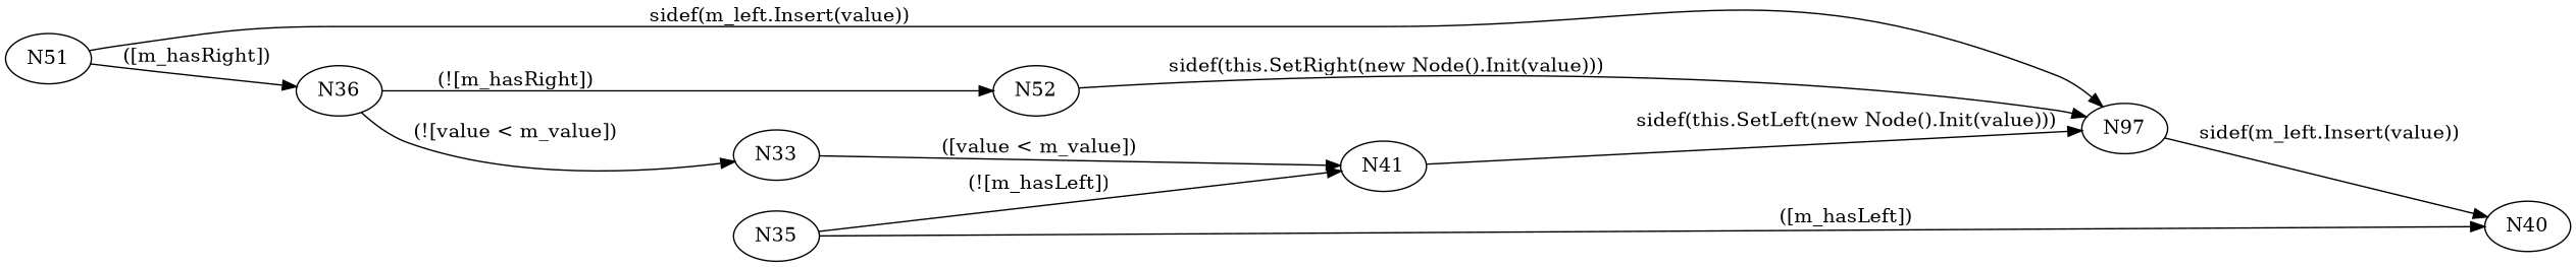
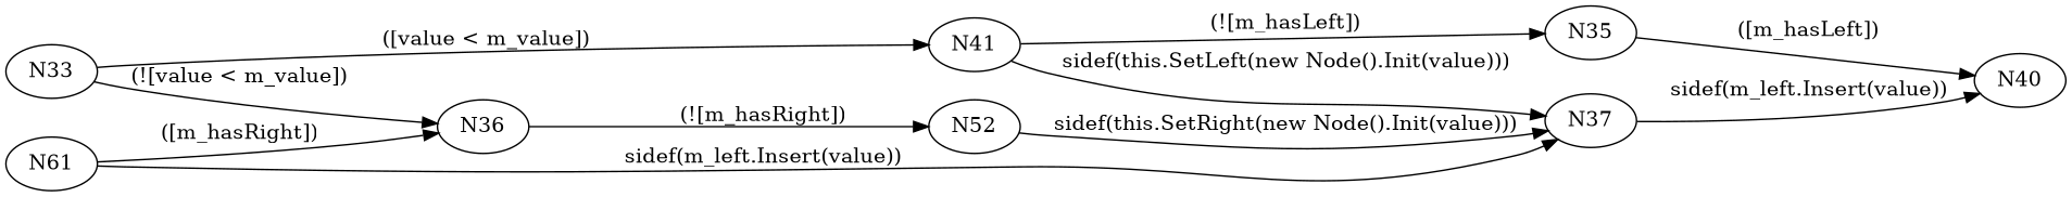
  digraph {
    rankdir=LR
    N33
    N36
    N41
    N35
    N40
    N52
-   N37 [label=N97]
-   N51
-   N36 -> N33 [label=" (![value < m_value])"]
+   N37
+   N51 [label=N61]
+   N33 -> N36 [label=" (![value < m_value])"]
    N33 -> N41 [label=" ([value < m_value])"]
    N36 -> N52 [label=" (![m_hasRight])"]
    N41 -> N37 [label=" sidef(this.SetLeft(new Node().Init(value)))"]
-   N35 -> N41 [label=" (![m_hasLeft])"]
+   N41 -> N35 [label=" (![m_hasLeft])"]
    N35 -> N40 [label=" ([m_hasLeft])"]
    N52 -> N37 [label=" sidef(this.SetRight(new Node().Init(value)))"]
    N37 -> N40 [label=" sidef(m_left.Insert(value))"]
    N51 -> N36 [label=" ([m_hasRight])"]
    N51 -> N37 [label=" sidef(m_left.Insert(value))"]
  }
